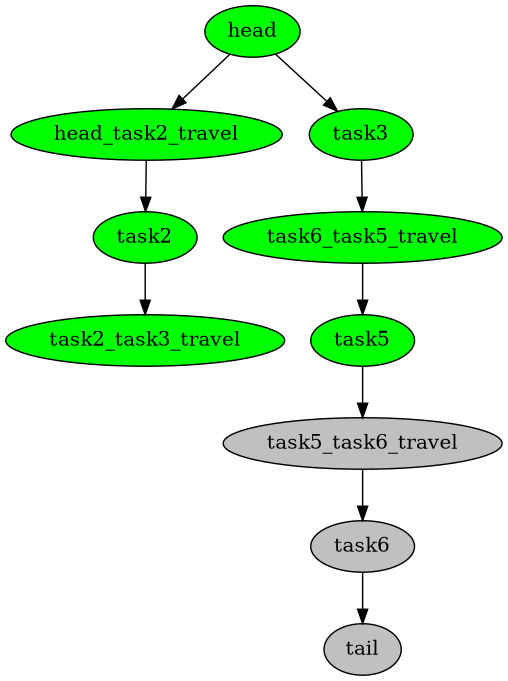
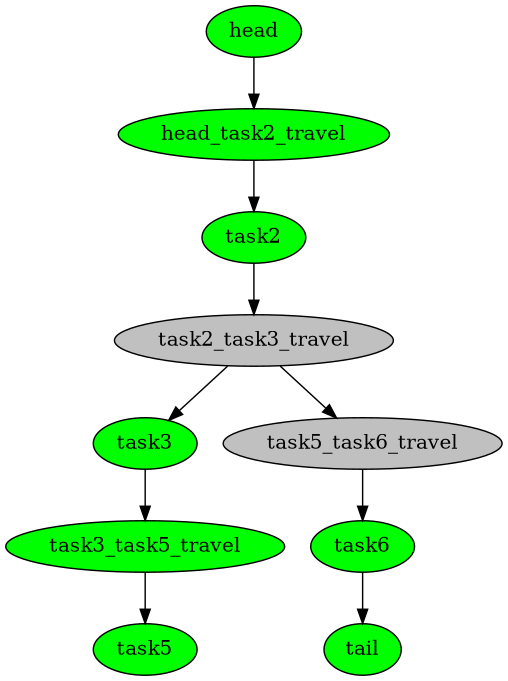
  digraph {
    node [fillcolor=green fontcolor=black style=filled]
    edge [color=black]
    n1 [label=head]
    n2 [label=head_task2_travel]
    n3 [label=task2]
-   n4 [label=task2_task3_travel]
+   n4 [fillcolor=gray label=task2_task3_travel]
    n5 [label=task3]
-   n6 [label=task6_task5_travel]
+   n6 [label=task3_task5_travel]
    n7 [label=task5]
    n8 [fillcolor=gray label=task5_task6_travel]
-   n9 [fillcolor=gray label=task6]
-   n10 [fillcolor=gray label=tail]
+   n9 [label=task6]
+   n10 [label=tail]
    n1 -> n2
    n2 -> n3
    n3 -> n4
-   n1 -> n5
+   n4 -> n5
    n5 -> n6
    n6 -> n7
-   n7 -> n8
+   n4 -> n8
    n8 -> n9
    n9 -> n10
  }
